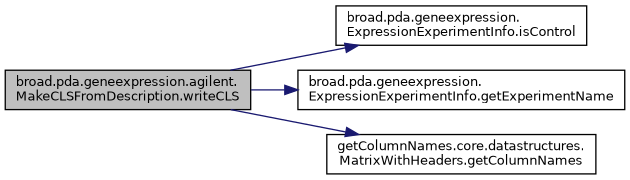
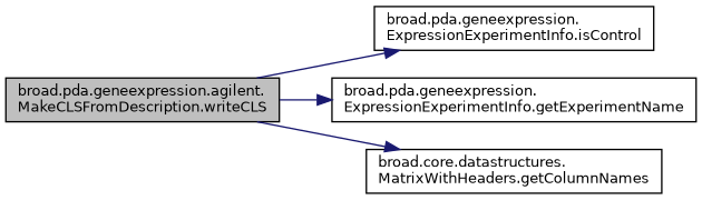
  digraph {
    rankdir=LR
    node [color=black fillcolor=white fontname=Helvetica fontsize=10 shape=record style=filled]
    edge [color=midnightblue fontname=Helvetica fontsize=10 labelfontname=Helvetica labelfontsize=10 style=solid]
    n1 [fillcolor=grey75 fontcolor=black height=0.2 label="broad.pda.geneexpression.agilent.\lMakeCLSFromDescription.writeCLS" width=0.4]
    n2 [height=0.2 label="broad.pda.geneexpression.\lExpressionExperimentInfo.isControl" width=0.4]
    n3 [height=0.2 label="broad.pda.geneexpression.\lExpressionExperimentInfo.getExperimentName" width=0.4]
-   n4 [height=0.2 label="getColumnNames.core.datastructures.\lMatrixWithHeaders.getColumnNames" width=0.4]
+   n4 [height=0.2 label="broad.core.datastructures.\lMatrixWithHeaders.getColumnNames" width=0.4]
    n1 -> n2
    n1 -> n3
    n1 -> n4
  }
